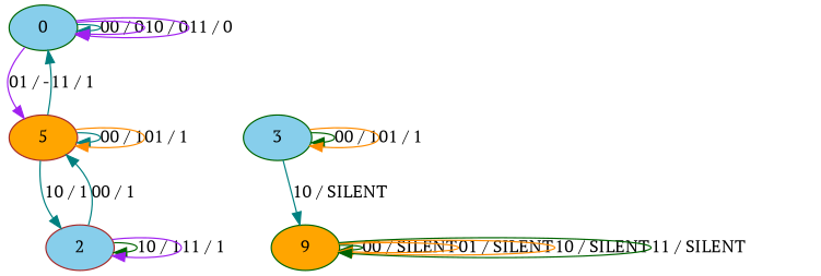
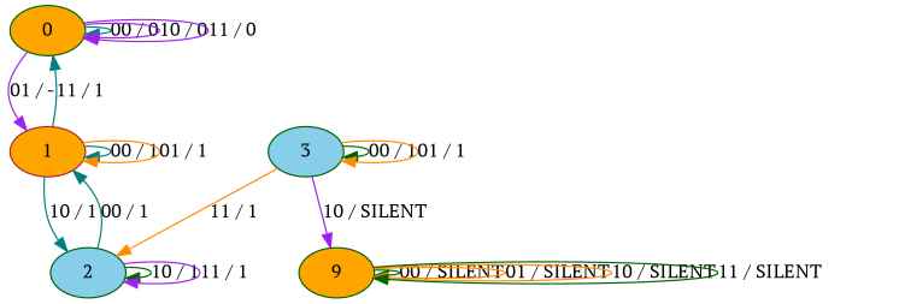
  digraph {
    fontname="PT Serif"
    node [color=darkgreen fillcolor=orange fontname="PT Serif" style=filled]
    edge [color=teal fontname="PT Serif"]
-   0 [fillcolor=skyblue]
-   1 [color=brown label=5]
-   2 [color=brown fillcolor=skyblue]
+   0
+   1 [color=brown]
+   2 [fillcolor=skyblue]
    3 [fillcolor=skyblue]
    n5 [label=9]
    0 -> 0 [label="00 / 0"]
    0 -> 0 [color=purple label="10 / 0"]
    0 -> 0 [color=purple label="11 / 0"]
    0 -> 1 [color=purple label="01 / -"]
    1 -> 0 [label="11 / 1"]
    1 -> 1 [label="00 / 1"]
    1 -> 1 [color=darkorange label="01 / 1"]
    1 -> 2 [label="10 / 1"]
    2 -> 1 [label="00 / 1"]
    2 -> 2 [color=darkgreen label="10 / 1"]
    2 -> 2 [color=purple label="11 / 1"]
+   3 -> 2 [color=darkorange label="11 / 1"]
    3 -> 3 [color=darkgreen label="00 / 1"]
    3 -> 3 [color=darkorange label="01 / 1"]
-   3 -> n5 [label="10 / SILENT"]
+   3 -> n5 [color=purple label="10 / SILENT"]
    n5 -> n5 [color=darkgreen label="00 / SILENT"]
    n5 -> n5 [color=darkorange label="01 / SILENT"]
    n5 -> n5 [color=darkorange label="10 / SILENT"]
    n5 -> n5 [color=darkgreen label="11 / SILENT"]
  }
